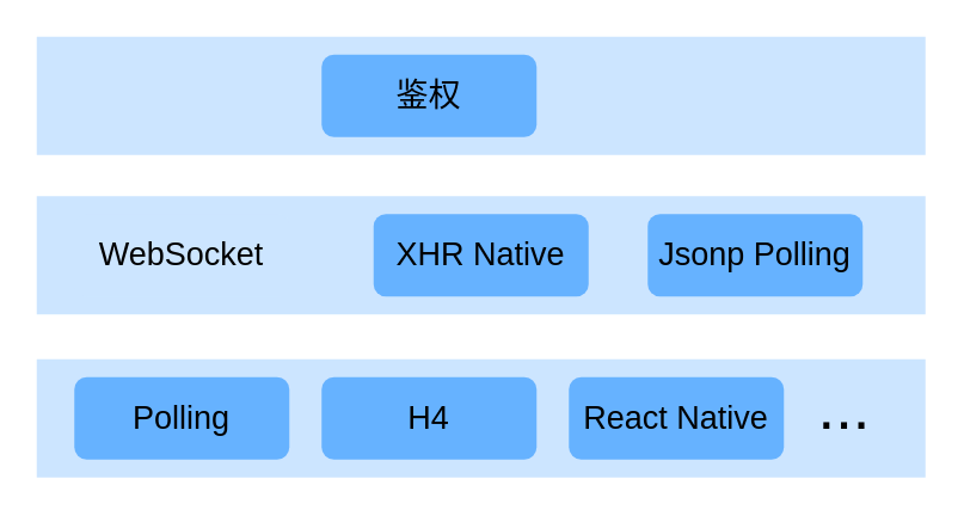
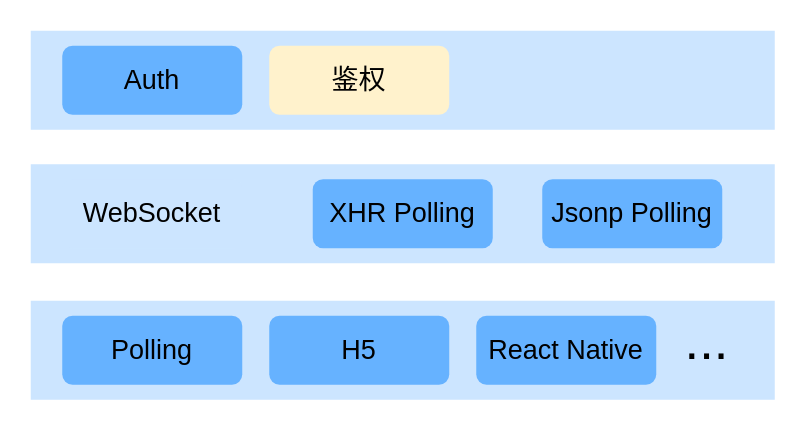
  <mxCell id="0" />
  <mxCell id="1" parent="0" />
  <mxCell id="2" value="" style="rounded=0;whiteSpace=wrap;html=1;sketch=0;strokeColor=none;fillColor=#CCE5FF;fontSize=18;" vertex="1" parent="1"><mxGeometry x="20" y="200" width="496" height="66" as="geometry" /></mxCell>
  <mxCell id="3" value="Polling" style="rounded=1;whiteSpace=wrap;html=1;sketch=0;strokeColor=none;fillColor=#66B2FF;fontSize=18;" vertex="1" parent="1"><mxGeometry x="41" y="210" width="120" height="46" as="geometry" /></mxCell>
- <mxCell id="4" value="H4" style="rounded=1;whiteSpace=wrap;html=1;sketch=0;strokeColor=none;fillColor=#66B2FF;fontSize=18;" vertex="1" parent="1"><mxGeometry x="179" y="210" width="120" height="46" as="geometry" /></mxCell>
+ <mxCell id="4" value="H5" style="rounded=1;whiteSpace=wrap;html=1;sketch=0;strokeColor=none;fillColor=#66B2FF;fontSize=18;" vertex="1" parent="1"><mxGeometry x="179" y="210" width="120" height="46" as="geometry" /></mxCell>
  <mxCell id="5" value="React Native" style="rounded=1;whiteSpace=wrap;html=1;sketch=0;strokeColor=none;fillColor=#66B2FF;fontSize=18;" vertex="1" parent="1"><mxGeometry x="317" y="210" width="120" height="46" as="geometry" /></mxCell>
  <mxCell id="6" value="..." style="text;html=1;strokeColor=none;fillColor=none;align=center;verticalAlign=middle;whiteSpace=wrap;rounded=0;sketch=0;fontSize=35;" vertex="1" parent="1"><mxGeometry x="451" y="216" width="40" height="20" as="geometry" /></mxCell>
  <mxCell id="7" value="" style="rounded=0;whiteSpace=wrap;html=1;sketch=0;strokeColor=none;fillColor=#CCE5FF;fontSize=18;" vertex="1" parent="1"><mxGeometry x="20" y="109" width="496" height="66" as="geometry" /></mxCell>
  <mxCell id="8" value="WebSocket" style="rounded=1;whiteSpace=wrap;html=1;sketch=0;strokeColor=none;fillColor=#cce5ff;fontSize=18;" vertex="1" parent="1"><mxGeometry x="41" y="119" width="120" height="46" as="geometry" /></mxCell>
- <mxCell id="9" value="XHR Native" style="rounded=1;whiteSpace=wrap;html=1;sketch=0;strokeColor=none;fillColor=#66B2FF;fontSize=18;" vertex="1" parent="1"><mxGeometry x="208" y="119" width="120" height="46" as="geometry" /></mxCell>
+ <mxCell id="9" value="XHR Polling" style="rounded=1;whiteSpace=wrap;html=1;sketch=0;strokeColor=none;fillColor=#66B2FF;fontSize=18;" vertex="1" parent="1"><mxGeometry x="208" y="119" width="120" height="46" as="geometry" /></mxCell>
  <mxCell id="10" value="Jsonp Polling" style="rounded=1;whiteSpace=wrap;html=1;sketch=0;strokeColor=none;fillColor=#66B2FF;fontSize=18;" vertex="1" parent="1"><mxGeometry x="361" y="119" width="120" height="46" as="geometry" /></mxCell>
  <mxCell id="11" value="" style="rounded=0;whiteSpace=wrap;html=1;sketch=0;strokeColor=none;fillColor=#CCE5FF;fontSize=18;" vertex="1" parent="1"><mxGeometry x="20" y="20" width="496" height="66" as="geometry" /></mxCell>
- <mxCell id="13" value="鉴权" style="rounded=1;whiteSpace=wrap;html=1;sketch=0;strokeColor=none;fillColor=#66B2FF;fontSize=18;" vertex="1" parent="1"><mxGeometry x="179" y="30" width="120" height="46" as="geometry" /></mxCell>
+ <mxCell id="12" value="Auth" style="rounded=1;whiteSpace=wrap;html=1;sketch=0;strokeColor=none;fillColor=#66B2FF;fontSize=18;" vertex="1" parent="1"><mxGeometry x="41" y="30" width="120" height="46" as="geometry" /></mxCell>
+ <mxCell id="13" value="鉴权" style="rounded=1;whiteSpace=wrap;html=1;sketch=0;strokeColor=none;fillColor=#fff2cc;fontSize=18;" vertex="1" parent="1"><mxGeometry x="179" y="30" width="120" height="46" as="geometry" /></mxCell>
